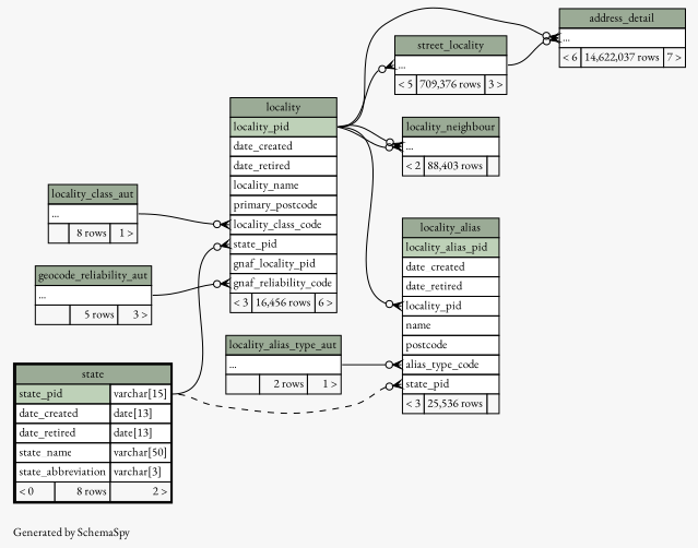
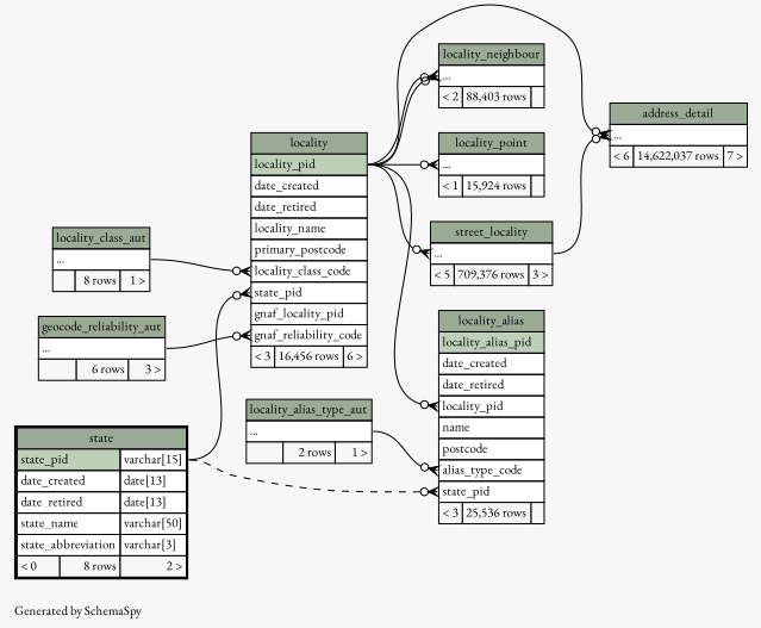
  digraph {
    bgcolor="#f7f7f7"
    fontname="EB Garamond"
    fontsize=11
    label="\nGenerated by SchemaSpy"
    labeljust=l
    nodesep=0.18
    rankdir=RL
    ranksep=0.46
    node [fontname="EB Garamond" fontsize=11 shape=plaintext]
    edge [arrowhead=none arrowsize=0.8 arrowtail=crowodot dir=back fontname="EB Garamond" headport="locality_pid:e" tailport="elipses:w"]
    n1 [label=<     <TABLE BORDER="0" CELLBORDER="1" CELLSPACING="0" BGCOLOR="#ffffff">       <TR><TD COLSPAN="3" BGCOLOR="#9bab96" ALIGN="CENTER">address_detail</TD></TR>       <TR><TD PORT="elipses" COLSPAN="3" ALIGN="LEFT">...</TD></TR>       <TR><TD ALIGN="LEFT" BGCOLOR="#f7f7f7">&lt; 6</TD><TD ALIGN="RIGHT" BGCOLOR="#f7f7f7">14,622,037 rows</TD><TD ALIGN="RIGHT" BGCOLOR="#f7f7f7">7 &gt;</TD></TR>     </TABLE>>]
    n2 [label=<     <TABLE BORDER="0" CELLBORDER="1" CELLSPACING="0" BGCOLOR="#ffffff">       <TR><TD COLSPAN="3" BGCOLOR="#9bab96" ALIGN="CENTER">locality</TD></TR>       <TR><TD PORT="locality_pid" COLSPAN="3" BGCOLOR="#bed1b8" ALIGN="LEFT">locality_pid</TD></TR>       <TR><TD PORT="date_created" COLSPAN="3" ALIGN="LEFT">date_created</TD></TR>       <TR><TD PORT="date_retired" COLSPAN="3" ALIGN="LEFT">date_retired</TD></TR>       <TR><TD PORT="locality_name" COLSPAN="3" ALIGN="LEFT">locality_name</TD></TR>       <TR><TD PORT="primary_postcode" COLSPAN="3" ALIGN="LEFT">primary_postcode</TD></TR>       <TR><TD PORT="locality_class_code" COLSPAN="3" ALIGN="LEFT">locality_class_code</TD></TR>       <TR><TD PORT="state_pid" COLSPAN="3" ALIGN="LEFT">state_pid</TD></TR>       <TR><TD PORT="gnaf_locality_pid" COLSPAN="3" ALIGN="LEFT">gnaf_locality_pid</TD></TR>       <TR><TD PORT="gnaf_reliability_code" COLSPAN="3" ALIGN="LEFT">gnaf_reliability_code</TD></TR>       <TR><TD ALIGN="LEFT" BGCOLOR="#f7f7f7">&lt; 3</TD><TD ALIGN="RIGHT" BGCOLOR="#f7f7f7">16,456 rows</TD><TD ALIGN="RIGHT" BGCOLOR="#f7f7f7">6 &gt;</TD></TR>     </TABLE>>]
    n3 [label=<     <TABLE BORDER="0" CELLBORDER="1" CELLSPACING="0" BGCOLOR="#ffffff">       <TR><TD COLSPAN="3" BGCOLOR="#9bab96" ALIGN="CENTER">street_locality</TD></TR>       <TR><TD PORT="elipses" COLSPAN="3" ALIGN="LEFT">...</TD></TR>       <TR><TD ALIGN="LEFT" BGCOLOR="#f7f7f7">&lt; 5</TD><TD ALIGN="RIGHT" BGCOLOR="#f7f7f7">709,376 rows</TD><TD ALIGN="RIGHT" BGCOLOR="#f7f7f7">3 &gt;</TD></TR>     </TABLE>>]
-   n4 [label=<     <TABLE BORDER="0" CELLBORDER="1" CELLSPACING="0" BGCOLOR="#ffffff">       <TR><TD COLSPAN="3" BGCOLOR="#9bab96" ALIGN="CENTER">geocode_reliability_aut</TD></TR>       <TR><TD PORT="elipses" COLSPAN="3" ALIGN="LEFT">...</TD></TR>       <TR><TD ALIGN="LEFT" BGCOLOR="#f7f7f7">  </TD><TD ALIGN="RIGHT" BGCOLOR="#f7f7f7">5 rows</TD><TD ALIGN="RIGHT" BGCOLOR="#f7f7f7">3 &gt;</TD></TR>     </TABLE>>]
+   n4 [label=<     <TABLE BORDER="0" CELLBORDER="1" CELLSPACING="0" BGCOLOR="#ffffff">       <TR><TD COLSPAN="3" BGCOLOR="#9bab96" ALIGN="CENTER">geocode_reliability_aut</TD></TR>       <TR><TD PORT="elipses" COLSPAN="3" ALIGN="LEFT">...</TD></TR>       <TR><TD ALIGN="LEFT" BGCOLOR="#f7f7f7">  </TD><TD ALIGN="RIGHT" BGCOLOR="#f7f7f7">6 rows</TD><TD ALIGN="RIGHT" BGCOLOR="#f7f7f7">3 &gt;</TD></TR>     </TABLE>>]
    n5 [label=<     <TABLE BORDER="0" CELLBORDER="1" CELLSPACING="0" BGCOLOR="#ffffff">       <TR><TD COLSPAN="3" BGCOLOR="#9bab96" ALIGN="CENTER">locality_class_aut</TD></TR>       <TR><TD PORT="elipses" COLSPAN="3" ALIGN="LEFT">...</TD></TR>       <TR><TD ALIGN="LEFT" BGCOLOR="#f7f7f7">  </TD><TD ALIGN="RIGHT" BGCOLOR="#f7f7f7">8 rows</TD><TD ALIGN="RIGHT" BGCOLOR="#f7f7f7">1 &gt;</TD></TR>     </TABLE>>]
    n6 [label=<     <TABLE BORDER="2" CELLBORDER="1" CELLSPACING="0" BGCOLOR="#ffffff">       <TR><TD COLSPAN="3" BGCOLOR="#9bab96" ALIGN="CENTER">state</TD></TR>       <TR><TD PORT="state_pid" COLSPAN="2" BGCOLOR="#bed1b8" ALIGN="LEFT">state_pid</TD><TD PORT="state_pid.type" ALIGN="LEFT">varchar[15]</TD></TR>       <TR><TD PORT="date_created" COLSPAN="2" ALIGN="LEFT">date_created</TD><TD PORT="date_created.type" ALIGN="LEFT">date[13]</TD></TR>       <TR><TD PORT="date_retired" COLSPAN="2" ALIGN="LEFT">date_retired</TD><TD PORT="date_retired.type" ALIGN="LEFT">date[13]</TD></TR>       <TR><TD PORT="state_name" COLSPAN="2" ALIGN="LEFT">state_name</TD><TD PORT="state_name.type" ALIGN="LEFT">varchar[50]</TD></TR>       <TR><TD PORT="state_abbreviation" COLSPAN="2" ALIGN="LEFT">state_abbreviation</TD><TD PORT="state_abbreviation.type" ALIGN="LEFT">varchar[3]</TD></TR>       <TR><TD ALIGN="LEFT" BGCOLOR="#f7f7f7">&lt; 0</TD><TD ALIGN="RIGHT" BGCOLOR="#f7f7f7">8 rows</TD><TD ALIGN="RIGHT" BGCOLOR="#f7f7f7">2 &gt;</TD></TR>     </TABLE>>]
    n7 [label=<     <TABLE BORDER="0" CELLBORDER="1" CELLSPACING="0" BGCOLOR="#ffffff">       <TR><TD COLSPAN="3" BGCOLOR="#9bab96" ALIGN="CENTER">locality_alias</TD></TR>       <TR><TD PORT="locality_alias_pid" COLSPAN="3" BGCOLOR="#bed1b8" ALIGN="LEFT">locality_alias_pid</TD></TR>       <TR><TD PORT="date_created" COLSPAN="3" ALIGN="LEFT">date_created</TD></TR>       <TR><TD PORT="date_retired" COLSPAN="3" ALIGN="LEFT">date_retired</TD></TR>       <TR><TD PORT="locality_pid" COLSPAN="3" ALIGN="LEFT">locality_pid</TD></TR>       <TR><TD PORT="name" COLSPAN="3" ALIGN="LEFT">name</TD></TR>       <TR><TD PORT="postcode" COLSPAN="3" ALIGN="LEFT">postcode</TD></TR>       <TR><TD PORT="alias_type_code" COLSPAN="3" ALIGN="LEFT">alias_type_code</TD></TR>       <TR><TD PORT="state_pid" COLSPAN="3" ALIGN="LEFT">state_pid</TD></TR>       <TR><TD ALIGN="LEFT" BGCOLOR="#f7f7f7">&lt; 3</TD><TD ALIGN="RIGHT" BGCOLOR="#f7f7f7">25,536 rows</TD><TD ALIGN="RIGHT" BGCOLOR="#f7f7f7">  </TD></TR>     </TABLE>>]
    n8 [label=<     <TABLE BORDER="0" CELLBORDER="1" CELLSPACING="0" BGCOLOR="#ffffff">       <TR><TD COLSPAN="3" BGCOLOR="#9bab96" ALIGN="CENTER">locality_alias_type_aut</TD></TR>       <TR><TD PORT="elipses" COLSPAN="3" ALIGN="LEFT">...</TD></TR>       <TR><TD ALIGN="LEFT" BGCOLOR="#f7f7f7">  </TD><TD ALIGN="RIGHT" BGCOLOR="#f7f7f7">2 rows</TD><TD ALIGN="RIGHT" BGCOLOR="#f7f7f7">1 &gt;</TD></TR>     </TABLE>>]
    n9 [label=<     <TABLE BORDER="0" CELLBORDER="1" CELLSPACING="0" BGCOLOR="#ffffff">       <TR><TD COLSPAN="3" BGCOLOR="#9bab96" ALIGN="CENTER">locality_neighbour</TD></TR>       <TR><TD PORT="elipses" COLSPAN="3" ALIGN="LEFT">...</TD></TR>       <TR><TD ALIGN="LEFT" BGCOLOR="#f7f7f7">&lt; 2</TD><TD ALIGN="RIGHT" BGCOLOR="#f7f7f7">88,403 rows</TD><TD ALIGN="RIGHT" BGCOLOR="#f7f7f7">  </TD></TR>     </TABLE>>]
+   n10 [label=<     <TABLE BORDER="0" CELLBORDER="1" CELLSPACING="0" BGCOLOR="#ffffff">       <TR><TD COLSPAN="3" BGCOLOR="#9bab96" ALIGN="CENTER">locality_point</TD></TR>       <TR><TD PORT="elipses" COLSPAN="3" ALIGN="LEFT">...</TD></TR>       <TR><TD ALIGN="LEFT" BGCOLOR="#f7f7f7">&lt; 1</TD><TD ALIGN="RIGHT" BGCOLOR="#f7f7f7">15,924 rows</TD><TD ALIGN="RIGHT" BGCOLOR="#f7f7f7">  </TD></TR>     </TABLE>>]
    n1 -> n2
    n1 -> n3 [headport="elipses:e"]
    n2 -> n4 [headport="elipses:e" tailport="gnaf_reliability_code:w"]
    n2 -> n5 [headport="elipses:e" tailport="locality_class_code:w"]
    n2 -> n6 [headport="state_pid.type:e" tailport="state_pid:w"]
    n3 -> n2
    n7 -> n2 [tailport="locality_pid:w"]
    n7 -> n6 [headport="state_pid.type:e" style=dashed tailport="state_pid:w"]
    n7 -> n8 [headport="elipses:e" tailport="alias_type_code:w"]
    n9 -> n2
    n9 -> n2
+   n10 -> n2
  }
